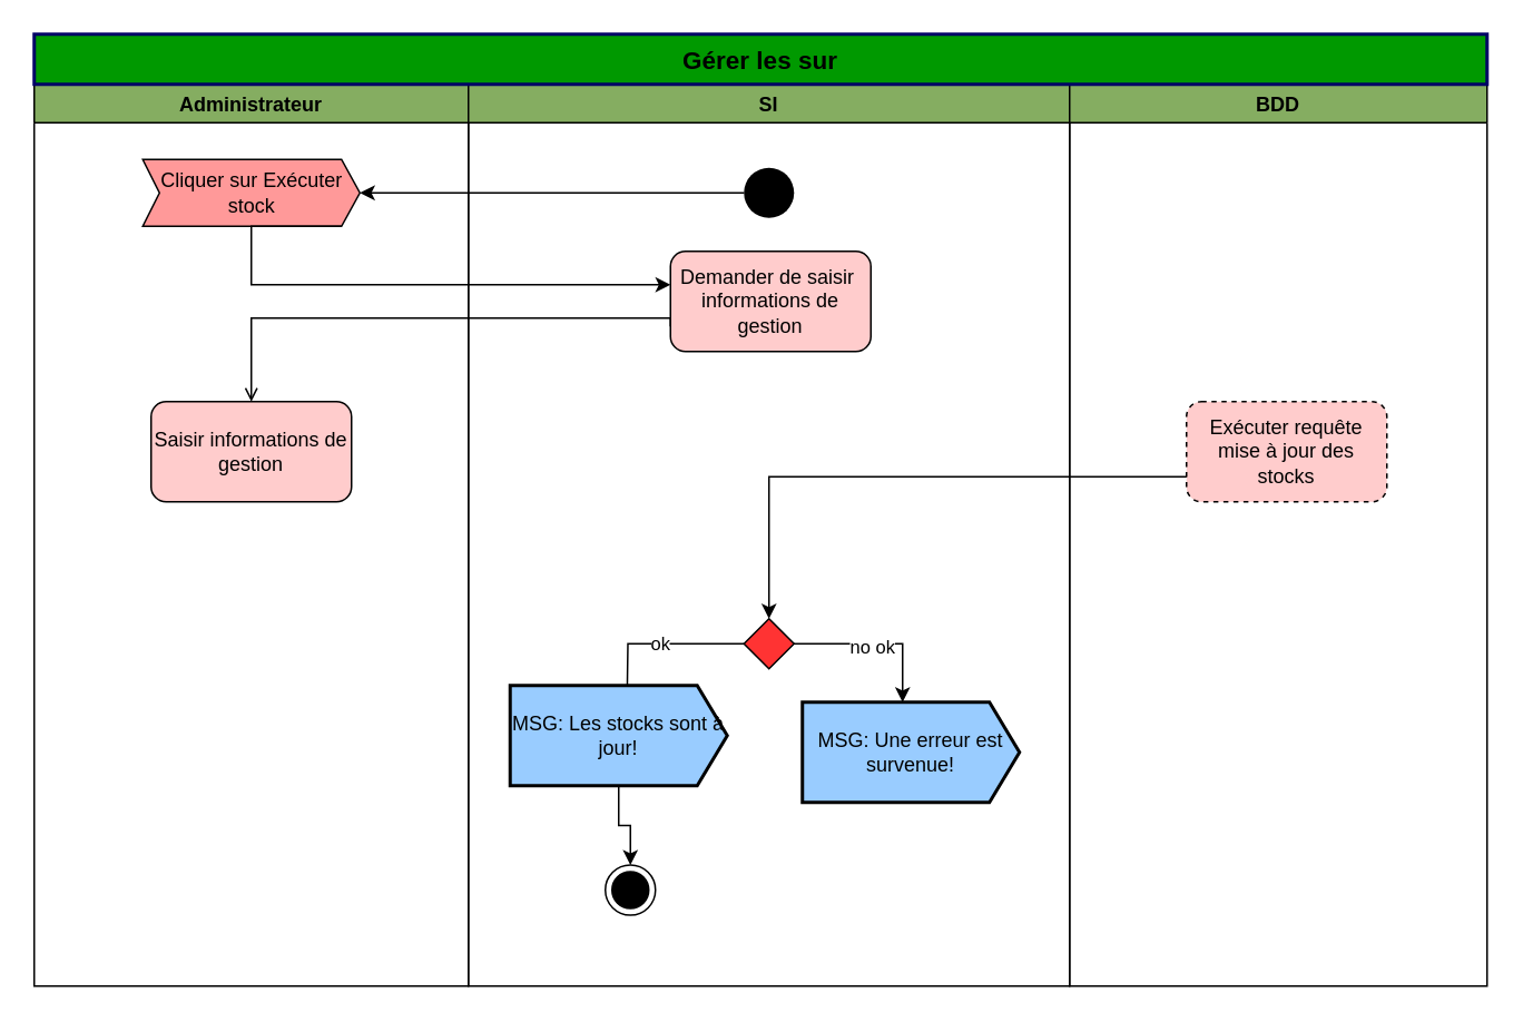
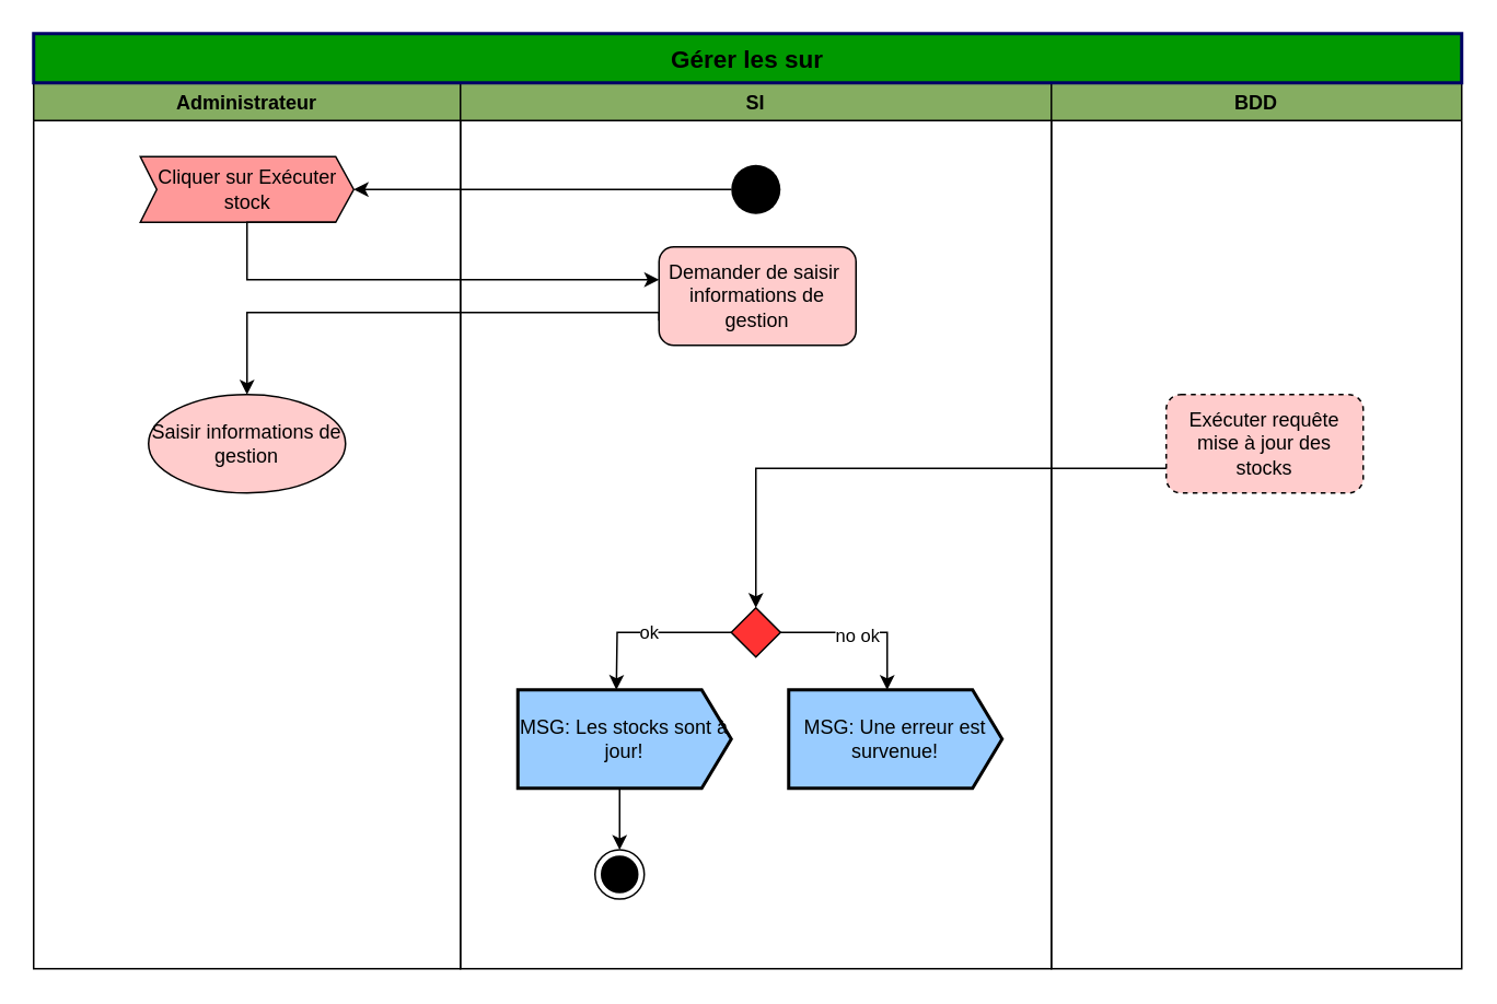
  <mxCell id="0" />
  <mxCell id="1" parent="0" />
  <mxCell id="2" value="Administrateur" style="swimlane;fillColor=#85AD61;startSize=23;" vertex="1" parent="1"><mxGeometry x="20" y="50" width="260" height="540" as="geometry" /></mxCell>
  <mxCell id="3" value="&lt;br&gt;Cliquer sur Exécuter &lt;br&gt;stock&lt;br&gt;&amp;nbsp;" style="html=1;shadow=0;dashed=0;align=center;verticalAlign=middle;shape=mxgraph.arrows2.arrow;dy=0;dx=11;notch=10;fillColor=#FF9999;" vertex="1" parent="2"><mxGeometry x="65" y="45" width="130" height="40" as="geometry" /></mxCell>
- <mxCell id="4" value="Saisir informations de gestion" style="rounded=1;whiteSpace=wrap;html=1;fillColor=#FFCCCC;" vertex="1" parent="2"><mxGeometry x="70" y="190" width="120" height="60" as="geometry" /></mxCell>
+ <mxCell id="4" value="Saisir informations de gestion" style="ellipse;whiteSpace=wrap;html=1;fillColor=#FFCCCC;" vertex="1" parent="2"><mxGeometry x="70" y="190" width="120" height="60" as="geometry" /></mxCell>
  <mxCell id="5" value="SI" style="swimlane;strokeColor=#000000;fillColor=#85AD61;" vertex="1" parent="1"><mxGeometry x="280" y="50" width="360" height="540" as="geometry" /></mxCell>
  <mxCell id="6" value="" style="ellipse;fillColor=#000000;strokeColor=none;" vertex="1" parent="5"><mxGeometry x="165" y="50" width="30" height="30" as="geometry" /></mxCell>
  <mxCell id="7" value="Demander de saisir&amp;nbsp;&lt;br&gt;informations de gestion" style="rounded=1;whiteSpace=wrap;html=1;fillColor=#FFCCCC;" vertex="1" parent="5"><mxGeometry x="121" y="100" width="120" height="60" as="geometry" /></mxCell>
  <mxCell id="8" style="edgeStyle=orthogonalEdgeStyle;rounded=0;orthogonalLoop=1;jettySize=auto;html=1;exitX=1;exitY=1;exitDx=0;exitDy=0;entryX=0.5;entryY=0;entryDx=0;entryDy=0;" edge="1" parent="5" source="12"><mxGeometry relative="1" as="geometry"><Array as="points"><mxPoint x="188" y="335" /><mxPoint x="260" y="335" /></Array><mxPoint x="260" y="370" as="targetPoint" /></mxGeometry></mxCell>
  <mxCell id="9" value="no ok" style="edgeLabel;html=1;align=center;verticalAlign=middle;resizable=0;points=[];" vertex="1" connectable="0" parent="8"><mxGeometry x="0.061" y="-1" relative="1" as="geometry"><mxPoint as="offset" /></mxGeometry></mxCell>
  <mxCell id="10" style="edgeStyle=orthogonalEdgeStyle;rounded=0;orthogonalLoop=1;jettySize=auto;html=1;exitX=0;exitY=0.5;exitDx=0;exitDy=0;entryX=0.5;entryY=0;entryDx=0;entryDy=0;" edge="1" parent="5" source="12"><mxGeometry relative="1" as="geometry"><mxPoint x="95" y="370" as="targetPoint" /></mxGeometry></mxCell>
  <mxCell id="11" value="ok" style="edgeLabel;html=1;align=center;verticalAlign=middle;resizable=0;points=[];" vertex="1" connectable="0" parent="10"><mxGeometry x="-0.029" y="-1" relative="1" as="geometry"><mxPoint as="offset" /></mxGeometry></mxCell>
  <mxCell id="12" value="" style="rhombus;fillColor=#FF3333;" vertex="1" parent="5"><mxGeometry x="165" y="320" width="30" height="30" as="geometry" /></mxCell>
  <mxCell id="13" value="" style="ellipse;html=1;shape=endState;fillColor=#000000;strokeColor=#000000;" vertex="1" parent="5"><mxGeometry x="82" y="467.5" width="30" height="30" as="geometry" /></mxCell>
  <mxCell id="14" style="edgeStyle=orthogonalEdgeStyle;rounded=0;orthogonalLoop=1;jettySize=auto;html=1;exitX=0.5;exitY=1;exitDx=0;exitDy=0;exitPerimeter=0;entryX=0.5;entryY=0;entryDx=0;entryDy=0;" edge="1" parent="5" source="15" target="13"><mxGeometry relative="1" as="geometry" /></mxCell>
- <mxCell id="15" value="MSG: Les stocks sont à jour!" style="html=1;shape=mxgraph.sysml.sendSigAct;strokeWidth=2;whiteSpace=wrap;align=center;fillColor=#99CCFF;" vertex="1" parent="5"><mxGeometry x="25" y="360" width="130" height="60" as="geometry" /></mxCell>
+ <mxCell id="15" value="MSG: Les stocks sont à jour!" style="html=1;shape=mxgraph.sysml.sendSigAct;strokeWidth=2;whiteSpace=wrap;align=center;fillColor=#99CCFF;" vertex="1" parent="5"><mxGeometry x="35" y="370" width="130" height="60" as="geometry" /></mxCell>
  <mxCell id="16" value="MSG: Une erreur est survenue!" style="html=1;shape=mxgraph.sysml.sendSigAct;strokeWidth=2;whiteSpace=wrap;align=center;fillColor=#99CCFF;" vertex="1" parent="5"><mxGeometry x="200" y="370" width="130" height="60" as="geometry" /></mxCell>
  <mxCell id="17" value="BDD" style="swimlane;fillColor=#85AD61;" vertex="1" parent="1"><mxGeometry x="640" y="50" width="250" height="540" as="geometry" /></mxCell>
  <mxCell id="18" value="Exécuter requête mise à jour des stocks" style="rounded=1;whiteSpace=wrap;html=1;fillColor=#FFCCCC;dashed=1;" vertex="1" parent="17"><mxGeometry x="70" y="190" width="120" height="60" as="geometry" /></mxCell>
  <mxCell id="19" style="edgeStyle=orthogonalEdgeStyle;rounded=0;orthogonalLoop=1;jettySize=auto;html=1;exitX=0;exitY=0.5;exitDx=0;exitDy=0;entryX=1;entryY=0.5;entryDx=0;entryDy=0;entryPerimeter=0;" edge="1" parent="1" source="6" target="3"><mxGeometry relative="1" as="geometry" /></mxCell>
  <mxCell id="20" style="edgeStyle=orthogonalEdgeStyle;rounded=0;orthogonalLoop=1;jettySize=auto;html=1;exitX=0;exitY=0;exitDx=119;exitDy=40;exitPerimeter=0;" edge="1" parent="1" source="3"><mxGeometry relative="1" as="geometry"><mxPoint x="401" y="170" as="targetPoint" /><Array as="points"><mxPoint x="150" y="135" /><mxPoint x="150" y="170" /></Array></mxGeometry></mxCell>
- <mxCell id="21" style="edgeStyle=orthogonalEdgeStyle;rounded=0;orthogonalLoop=1;jettySize=auto;html=1;exitX=0;exitY=0.75;exitDx=0;exitDy=0;endArrow=open;" edge="1" parent="1" source="7" target="4"><mxGeometry relative="1" as="geometry"><Array as="points"><mxPoint x="401" y="190" /><mxPoint x="150" y="190" /></Array></mxGeometry></mxCell>
+ <mxCell id="21" style="edgeStyle=orthogonalEdgeStyle;rounded=0;orthogonalLoop=1;jettySize=auto;html=1;exitX=0;exitY=0.75;exitDx=0;exitDy=0;" edge="1" parent="1" source="7" target="4"><mxGeometry relative="1" as="geometry"><Array as="points"><mxPoint x="401" y="190" /><mxPoint x="150" y="190" /></Array></mxGeometry></mxCell>
  <mxCell id="22" value="&lt;span style=&quot;font-size: 15px&quot;&gt;&lt;b&gt;Gérer les sur&lt;/b&gt;&lt;/span&gt;" style="rounded=0;whiteSpace=wrap;html=1;fillColor=#009900;strokeWidth=2;strokeColor=#000066;" vertex="1" parent="1"><mxGeometry x="20" y="20" width="870" height="30" as="geometry" /></mxCell>
  <mxCell id="23" style="edgeStyle=orthogonalEdgeStyle;rounded=0;orthogonalLoop=1;jettySize=auto;html=1;exitX=0;exitY=0.75;exitDx=0;exitDy=0;entryX=0.5;entryY=0;entryDx=0;entryDy=0;" edge="1" parent="1" source="18" target="12"><mxGeometry relative="1" as="geometry"><mxPoint x="460" y="300" as="sourcePoint" /></mxGeometry></mxCell>
